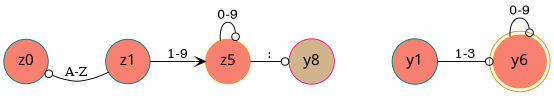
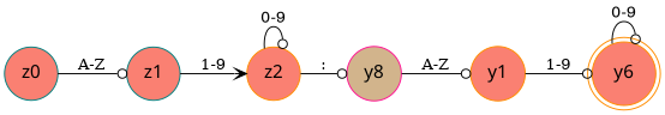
  digraph {
    rankdir=LR
    node [color=darkorange fillcolor=salmon fontname="Agfa Rotis Sans Serif" fontsize=16 shape=circle style=filled]
    edge [arrowhead=odot]
    z0 [color=teal]
    z1 [color=teal]
-   z2 [label=z5]
+   z2
    n4 [color=deeppink fillcolor=tan label=y8]
-   y1 [color=teal]
+   y1
    n6 [label=y6 shape=doublecircle]
-   z1 -> z0 [label="A-Z"]
+   z0 -> z1 [label="A-Z"]
    z1 -> z2 [arrowhead=vee label="1-9"]
    z2 -> z2 [label="0-9"]
    z2 -> n4 [label=":"]
-   y1 -> n6 [label="1-3"]
+   n4 -> y1 [label="A-Z"]
+   y1 -> n6 [label="1-9"]
    n6 -> n6 [label="0-9"]
  }
